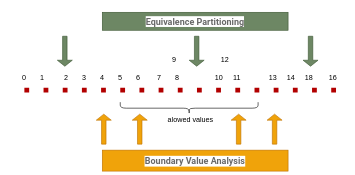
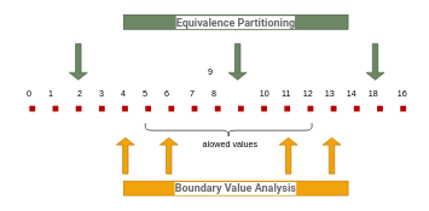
  <mxCell id="0" />
  <mxCell id="1" parent="0" />
  <mxCell id="2" value="" style="endArrow=none;dashed=1;html=1;dashPattern=1 3;strokeWidth=8;fillColor=#e51400;strokeColor=#B20000;" edge="1" parent="1"><mxGeometry width="50" height="50" relative="1" as="geometry"><mxPoint x="40" y="150" as="sourcePoint" /><mxPoint x="560" y="150" as="targetPoint" /></mxGeometry></mxCell>
  <mxCell id="3" value="0" style="text;html=1;strokeColor=none;fillColor=none;align=center;verticalAlign=middle;whiteSpace=wrap;rounded=0;" vertex="1" parent="1"><mxGeometry x="20" y="120" width="40" height="20" as="geometry" /></mxCell>
  <mxCell id="4" value="1" style="text;html=1;strokeColor=none;fillColor=none;align=center;verticalAlign=middle;whiteSpace=wrap;rounded=0;" vertex="1" parent="1"><mxGeometry x="50" y="120" width="40" height="20" as="geometry" /></mxCell>
  <mxCell id="5" value="2" style="text;html=1;strokeColor=none;fillColor=none;align=center;verticalAlign=middle;whiteSpace=wrap;rounded=0;" vertex="1" parent="1"><mxGeometry x="90" y="120" width="40" height="20" as="geometry" /></mxCell>
  <mxCell id="6" value="3" style="text;html=1;strokeColor=none;fillColor=none;align=center;verticalAlign=middle;whiteSpace=wrap;rounded=0;" vertex="1" parent="1"><mxGeometry x="120" y="120" width="40" height="20" as="geometry" /></mxCell>
  <mxCell id="7" value="4" style="text;html=1;strokeColor=none;fillColor=none;align=center;verticalAlign=middle;whiteSpace=wrap;rounded=0;" vertex="1" parent="1"><mxGeometry x="150" y="120" width="40" height="20" as="geometry" /></mxCell>
  <mxCell id="8" value="5" style="text;html=1;strokeColor=none;fillColor=none;align=center;verticalAlign=middle;whiteSpace=wrap;rounded=0;" vertex="1" parent="1"><mxGeometry x="180" y="120" width="40" height="20" as="geometry" /></mxCell>
  <mxCell id="9" value="6" style="text;html=1;strokeColor=none;fillColor=none;align=center;verticalAlign=middle;whiteSpace=wrap;rounded=0;" vertex="1" parent="1"><mxGeometry x="210" y="120" width="40" height="20" as="geometry" /></mxCell>
  <mxCell id="10" value="7" style="text;html=1;strokeColor=none;fillColor=none;align=center;verticalAlign=middle;whiteSpace=wrap;rounded=0;" vertex="1" parent="1"><mxGeometry x="250" y="120" width="30" height="20" as="geometry" /></mxCell>
  <mxCell id="11" value="8" style="text;html=1;strokeColor=none;fillColor=none;align=center;verticalAlign=middle;whiteSpace=wrap;rounded=0;" vertex="1" parent="1"><mxGeometry x="280" y="120" width="30" height="20" as="geometry" /></mxCell>
  <mxCell id="12" value="9" style="text;html=1;strokeColor=none;fillColor=none;align=center;verticalAlign=middle;whiteSpace=wrap;rounded=0;" vertex="1" parent="1"><mxGeometry x="275" y="90" width="30" height="20" as="geometry" /></mxCell>
  <mxCell id="13" value="10" style="text;html=1;strokeColor=none;fillColor=none;align=center;verticalAlign=middle;whiteSpace=wrap;rounded=0;" vertex="1" parent="1"><mxGeometry x="350" y="120" width="30" height="20" as="geometry" /></mxCell>
  <mxCell id="14" value="11" style="text;html=1;strokeColor=none;fillColor=none;align=center;verticalAlign=middle;whiteSpace=wrap;rounded=0;" vertex="1" parent="1"><mxGeometry x="380" y="120" width="30" height="20" as="geometry" /></mxCell>
- <mxCell id="15" value="12" style="text;html=1;strokeColor=none;fillColor=none;align=center;verticalAlign=middle;whiteSpace=wrap;rounded=0;" vertex="1" parent="1"><mxGeometry x="360" y="90" width="30" height="20" as="geometry" /></mxCell>
+ <mxCell id="15" value="12" style="text;html=1;strokeColor=none;fillColor=none;align=center;verticalAlign=middle;whiteSpace=wrap;rounded=0;" vertex="1" parent="1"><mxGeometry x="410" y="120" width="30" height="20" as="geometry" /></mxCell>
  <mxCell id="16" value="13" style="text;html=1;strokeColor=none;fillColor=none;align=center;verticalAlign=middle;whiteSpace=wrap;rounded=0;" vertex="1" parent="1"><mxGeometry x="440" y="120" width="30" height="20" as="geometry" /></mxCell>
  <mxCell id="17" value="14" style="text;html=1;strokeColor=none;fillColor=none;align=center;verticalAlign=middle;whiteSpace=wrap;rounded=0;" vertex="1" parent="1"><mxGeometry x="470" y="120" width="30" height="20" as="geometry" /></mxCell>
  <mxCell id="18" value="18" style="text;html=1;strokeColor=none;fillColor=none;align=center;verticalAlign=middle;whiteSpace=wrap;rounded=0;" vertex="1" parent="1"><mxGeometry x="500" y="120" width="30" height="20" as="geometry" /></mxCell>
  <mxCell id="19" value="16" style="text;html=1;strokeColor=none;fillColor=none;align=center;verticalAlign=middle;whiteSpace=wrap;rounded=0;" vertex="1" parent="1"><mxGeometry x="540" y="120" width="30" height="20" as="geometry" /></mxCell>
  <mxCell id="20" value="" style="shape=curlyBracket;whiteSpace=wrap;html=1;rounded=1;direction=north;" vertex="1" parent="1"><mxGeometry x="200" y="170" width="230" height="20" as="geometry" /></mxCell>
  <mxCell id="21" value="alowed values" style="text;html=1;strokeColor=none;fillColor=none;align=center;verticalAlign=middle;whiteSpace=wrap;rounded=0;" vertex="1" parent="1"><mxGeometry x="270" y="190" width="95" height="20" as="geometry" /></mxCell>
  <mxCell id="22" value="" style="shape=singleArrow;direction=south;whiteSpace=wrap;html=1;fillColor=#6d8764;strokeColor=#3A5431;fontColor=#ffffff;" vertex="1" parent="1"><mxGeometry x="315" y="60" width="25" height="50" as="geometry" /></mxCell>
  <mxCell id="23" value="" style="shape=singleArrow;direction=south;whiteSpace=wrap;html=1;fillColor=#6d8764;strokeColor=#3A5431;fontColor=#ffffff;" vertex="1" parent="1"><mxGeometry x="505" y="60" width="25" height="50" as="geometry" /></mxCell>
  <mxCell id="24" value="" style="shape=singleArrow;direction=south;whiteSpace=wrap;html=1;fillColor=#6d8764;strokeColor=#3A5431;fontColor=#ffffff;" vertex="1" parent="1"><mxGeometry x="95" y="60" width="25" height="50" as="geometry" /></mxCell>
- <mxCell id="25" value="&lt;strong style=&quot;box-sizing: border-box ; border: 0px ; outline: 0px ; font-size: 15px ; vertical-align: baseline ; background: rgb(255 , 255 , 255) ; margin: 0px ; padding: 0px ; font-family: &amp;#34;roboto&amp;#34; , &amp;#34;arial&amp;#34; , sans-serif ; color: rgb(104 , 104 , 104) ; text-align: left&quot;&gt;Equivalence Partitioning&lt;/strong&gt;" style="text;html=1;strokeColor=#3A5431;fillColor=#6d8764;align=center;verticalAlign=middle;whiteSpace=wrap;rounded=0;fontColor=#ffffff;" vertex="1" parent="1"><mxGeometry x="170" y="20" width="310" height="30" as="geometry" /></mxCell>
+ <mxCell id="25" value="&lt;strong style=&quot;box-sizing: border-box ; border: 0px ; outline: 0px ; font-size: 15px ; vertical-align: baseline ; background: rgb(255 , 255 , 255) ; margin: 0px ; padding: 0px ; font-family: &amp;#34;roboto&amp;#34; , &amp;#34;arial&amp;#34; , sans-serif ; color: rgb(104 , 104 , 104) ; text-align: left&quot;&gt;Equivalence Partitioning&lt;/strong&gt;" style="text;html=1;strokeColor=#3A5431;fillColor=#6d8764;align=center;verticalAlign=middle;whiteSpace=wrap;rounded=0;fontColor=#ffffff;" vertex="1" parent="1"><mxGeometry x="170" y="20" width="310" height="20" as="geometry" /></mxCell>
  <mxCell id="26" value="" style="shape=singleArrow;direction=north;whiteSpace=wrap;html=1;fillColor=#f0a30a;strokeColor=#BD7000;fontColor=#ffffff;" vertex="1" parent="1"><mxGeometry x="160" y="190" width="25" height="50" as="geometry" /></mxCell>
  <mxCell id="27" value="" style="shape=singleArrow;direction=north;whiteSpace=wrap;html=1;fillColor=#f0a30a;strokeColor=#BD7000;fontColor=#ffffff;" vertex="1" parent="1"><mxGeometry x="220" y="190" width="25" height="50" as="geometry" /></mxCell>
  <mxCell id="28" value="" style="shape=singleArrow;direction=north;whiteSpace=wrap;html=1;fillColor=#f0a30a;strokeColor=#BD7000;fontColor=#ffffff;" vertex="1" parent="1"><mxGeometry x="385" y="190" width="25" height="50" as="geometry" /></mxCell>
  <mxCell id="29" value="" style="shape=singleArrow;direction=north;whiteSpace=wrap;html=1;fillColor=#f0a30a;strokeColor=#BD7000;fontColor=#ffffff;" vertex="1" parent="1"><mxGeometry x="445" y="190" width="25" height="50" as="geometry" /></mxCell>
- <mxCell id="30" value="&lt;strong style=&quot;box-sizing: border-box ; border: 0px ; outline: 0px ; font-size: 15px ; vertical-align: baseline ; background: rgb(255 , 255 , 255) ; margin: 0px ; padding: 0px ; font-family: &amp;#34;roboto&amp;#34; , &amp;#34;arial&amp;#34; , sans-serif ; color: rgb(104 , 104 , 104) ; text-align: left&quot;&gt;Boundary Value Analysis&lt;/strong&gt;" style="text;html=1;strokeColor=#BD7000;fillColor=#f0a30a;align=center;verticalAlign=middle;whiteSpace=wrap;rounded=0;fontColor=#ffffff;" vertex="1" parent="1"><mxGeometry x="170" y="250" width="310" height="35" as="geometry" /></mxCell>
+ <mxCell id="30" value="&lt;strong style=&quot;box-sizing: border-box ; border: 0px ; outline: 0px ; font-size: 15px ; vertical-align: baseline ; background: rgb(255 , 255 , 255) ; margin: 0px ; padding: 0px ; font-family: &amp;#34;roboto&amp;#34; , &amp;#34;arial&amp;#34; , sans-serif ; color: rgb(104 , 104 , 104) ; text-align: left&quot;&gt;Boundary Value Analysis&lt;/strong&gt;" style="text;html=1;strokeColor=#BD7000;fillColor=#f0a30a;align=center;verticalAlign=middle;whiteSpace=wrap;rounded=0;fontColor=#ffffff;" vertex="1" parent="1"><mxGeometry x="170" y="250" width="310" height="20" as="geometry" /></mxCell>
